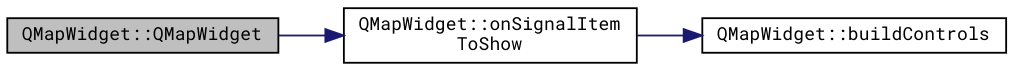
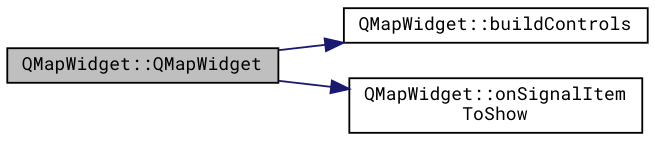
  digraph {
    fontname="Roboto Mono"
    rankdir=LR
    node [color=black fontname="Roboto Mono" fontsize=10 shape=record]
    edge [color=midnightblue fontname="Roboto Mono" fontsize=10 labelfontname=Helvetica labelfontsize=10 style=solid]
    n1 [fillcolor=grey75 fontcolor=black height=0.2 label="QMapWidget::QMapWidget" style=filled width=0.4]
    n2 [height=0.2 label="QMapWidget::buildControls" width=0.4]
    n3 [height=0.2 label="QMapWidget::onSignalItem\lToShow" width=0.4]
-   n3 -> n2
+   n1 -> n2
    n1 -> n3
  }
